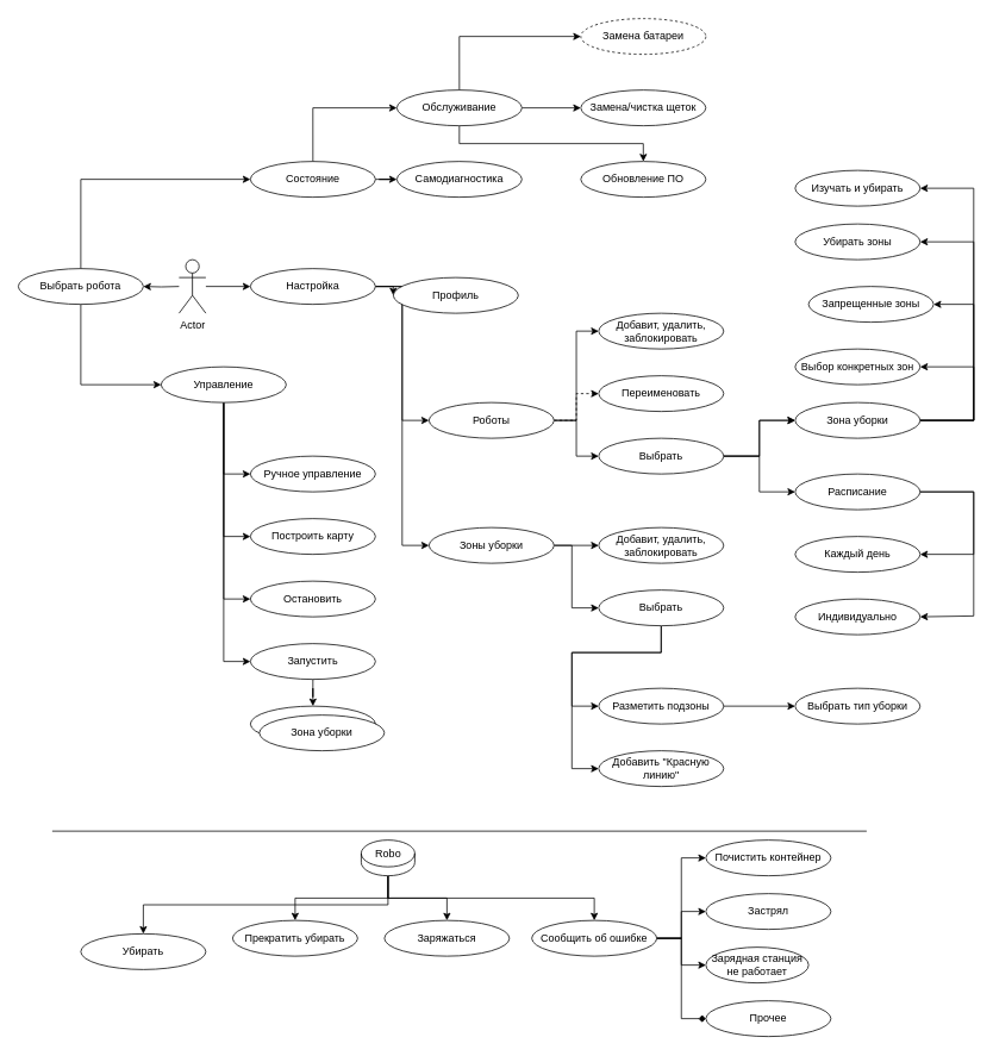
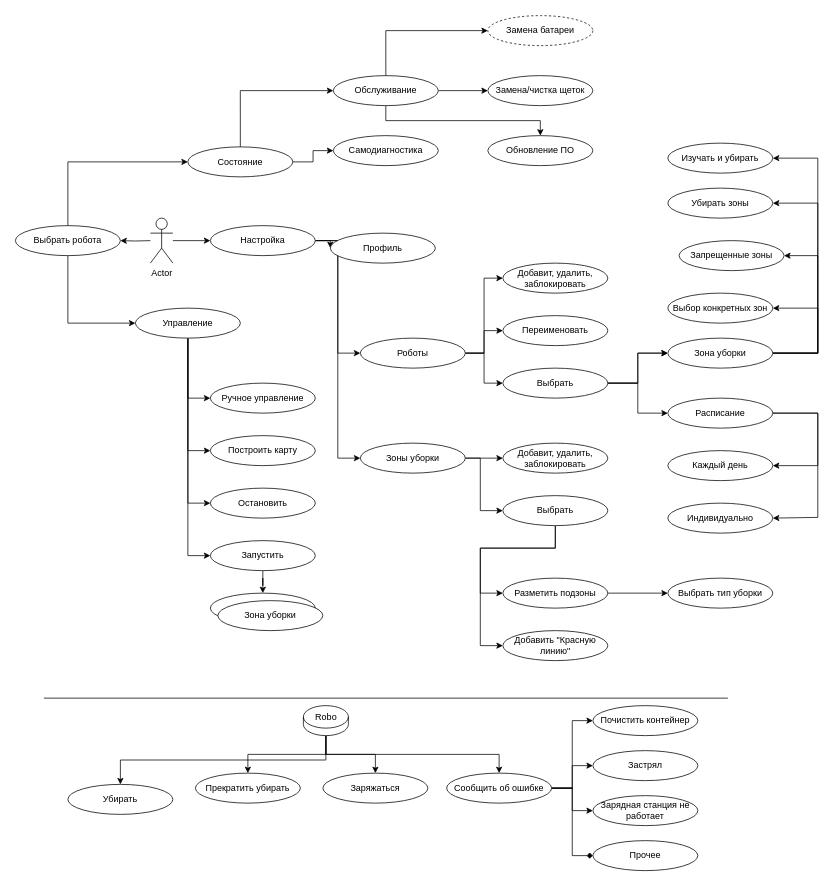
  <mxCell id="0" />
  <mxCell id="1" parent="0" />
  <mxCell id="2" style="edgeStyle=orthogonalEdgeStyle;rounded=0;orthogonalLoop=1;jettySize=auto;html=1;exitX=0.5;exitY=1;exitDx=0;exitDy=0;exitPerimeter=0;entryX=0.5;entryY=0;entryDx=0;entryDy=0;" edge="1" parent="1" source="6" target="76"><mxGeometry relative="1" as="geometry" /></mxCell>
  <mxCell id="3" style="edgeStyle=orthogonalEdgeStyle;rounded=0;orthogonalLoop=1;jettySize=auto;html=1;exitX=0.5;exitY=1;exitDx=0;exitDy=0;exitPerimeter=0;entryX=0.5;entryY=0;entryDx=0;entryDy=0;" edge="1" parent="1" source="6" target="78"><mxGeometry relative="1" as="geometry" /></mxCell>
  <mxCell id="4" style="edgeStyle=orthogonalEdgeStyle;rounded=0;orthogonalLoop=1;jettySize=auto;html=1;exitX=0.5;exitY=1;exitDx=0;exitDy=0;exitPerimeter=0;entryX=0.5;entryY=0;entryDx=0;entryDy=0;" edge="1" parent="1" source="6" target="77"><mxGeometry relative="1" as="geometry" /></mxCell>
  <mxCell id="5" style="edgeStyle=orthogonalEdgeStyle;rounded=0;orthogonalLoop=1;jettySize=auto;html=1;exitX=0.5;exitY=1;exitDx=0;exitDy=0;exitPerimeter=0;entryX=0.5;entryY=0;entryDx=0;entryDy=0;" edge="1" parent="1" source="6" target="83"><mxGeometry relative="1" as="geometry" /></mxCell>
  <mxCell id="6" value="" style="shape=cylinder3;whiteSpace=wrap;html=1;boundedLbl=1;backgroundOutline=1;size=15;" vertex="1" parent="1"><mxGeometry x="404" y="940" width="60" height="40" as="geometry" /></mxCell>
  <mxCell id="7" style="edgeStyle=orthogonalEdgeStyle;rounded=0;orthogonalLoop=1;jettySize=auto;html=1;entryX=0;entryY=0.5;entryDx=0;entryDy=0;" parent="1" source="9" target="18" edge="1"><mxGeometry relative="1" as="geometry" /></mxCell>
  <mxCell id="8" style="edgeStyle=orthogonalEdgeStyle;rounded=0;orthogonalLoop=1;jettySize=auto;html=1;entryX=1;entryY=0.5;entryDx=0;entryDy=0;" edge="1" parent="1" target="90"><mxGeometry relative="1" as="geometry"><mxPoint x="200" y="320" as="sourcePoint" /></mxGeometry></mxCell>
  <mxCell id="9" value="Actor" style="shape=umlActor;verticalLabelPosition=bottom;verticalAlign=top;html=1;" parent="1" vertex="1"><mxGeometry x="200" y="290" width="30" height="60" as="geometry" /></mxCell>
  <mxCell id="10" style="edgeStyle=orthogonalEdgeStyle;rounded=0;orthogonalLoop=1;jettySize=auto;html=1;exitX=0.5;exitY=1;exitDx=0;exitDy=0;entryX=0;entryY=0.5;entryDx=0;entryDy=0;" parent="1" source="14" target="34" edge="1"><mxGeometry relative="1" as="geometry"><Array as="points"><mxPoint x="250" y="600" /></Array></mxGeometry></mxCell>
  <mxCell id="11" style="edgeStyle=orthogonalEdgeStyle;rounded=0;orthogonalLoop=1;jettySize=auto;html=1;entryX=0;entryY=0.5;entryDx=0;entryDy=0;exitX=0.5;exitY=1;exitDx=0;exitDy=0;" parent="1" source="14" target="33" edge="1"><mxGeometry relative="1" as="geometry"><Array as="points"><mxPoint x="250" y="530" /></Array></mxGeometry></mxCell>
  <mxCell id="12" style="edgeStyle=orthogonalEdgeStyle;rounded=0;orthogonalLoop=1;jettySize=auto;html=1;entryX=0;entryY=0.5;entryDx=0;entryDy=0;exitX=0.5;exitY=1;exitDx=0;exitDy=0;" parent="1" source="14" target="61" edge="1"><mxGeometry relative="1" as="geometry"><Array as="points"><mxPoint x="250" y="740" /></Array></mxGeometry></mxCell>
  <mxCell id="13" style="edgeStyle=orthogonalEdgeStyle;rounded=0;orthogonalLoop=1;jettySize=auto;html=1;exitX=0.5;exitY=1;exitDx=0;exitDy=0;entryX=0;entryY=0.5;entryDx=0;entryDy=0;" edge="1" parent="1" source="14" target="35"><mxGeometry relative="1" as="geometry" /></mxCell>
  <mxCell id="14" value="Управление" style="ellipse;whiteSpace=wrap;html=1;" parent="1" vertex="1"><mxGeometry x="180" y="410" width="140" height="40" as="geometry" /></mxCell>
  <mxCell id="15" style="edgeStyle=orthogonalEdgeStyle;rounded=0;orthogonalLoop=1;jettySize=auto;html=1;exitX=1;exitY=0.5;exitDx=0;exitDy=0;entryX=0;entryY=0.5;entryDx=0;entryDy=0;" parent="1" source="18" target="40" edge="1"><mxGeometry relative="1" as="geometry" /></mxCell>
  <mxCell id="16" style="edgeStyle=orthogonalEdgeStyle;rounded=0;orthogonalLoop=1;jettySize=auto;html=1;exitX=1;exitY=0.5;exitDx=0;exitDy=0;entryX=0;entryY=0.5;entryDx=0;entryDy=0;" parent="1" source="18" target="25" edge="1"><mxGeometry relative="1" as="geometry" /></mxCell>
  <mxCell id="17" style="edgeStyle=orthogonalEdgeStyle;rounded=0;orthogonalLoop=1;jettySize=auto;html=1;entryX=0;entryY=0.5;entryDx=0;entryDy=0;" parent="1" source="18" target="36" edge="1"><mxGeometry relative="1" as="geometry" /></mxCell>
  <mxCell id="18" value="Настройка" style="ellipse;whiteSpace=wrap;html=1;" parent="1" vertex="1"><mxGeometry x="279.94" y="300" width="140" height="40" as="geometry" /></mxCell>
  <mxCell id="19" style="edgeStyle=orthogonalEdgeStyle;rounded=0;orthogonalLoop=1;jettySize=auto;html=1;entryX=0;entryY=0.5;entryDx=0;entryDy=0;" parent="1" source="22" target="30" edge="1"><mxGeometry relative="1" as="geometry" /></mxCell>
  <mxCell id="20" style="edgeStyle=orthogonalEdgeStyle;rounded=0;orthogonalLoop=1;jettySize=auto;html=1;exitX=0.5;exitY=0;exitDx=0;exitDy=0;entryX=0;entryY=0.5;entryDx=0;entryDy=0;" parent="1" source="22" target="29" edge="1"><mxGeometry relative="1" as="geometry" /></mxCell>
  <mxCell id="21" style="edgeStyle=orthogonalEdgeStyle;rounded=0;orthogonalLoop=1;jettySize=auto;html=1;exitX=0.5;exitY=1;exitDx=0;exitDy=0;entryX=0.5;entryY=0;entryDx=0;entryDy=0;" parent="1" source="22" target="31" edge="1"><mxGeometry relative="1" as="geometry" /></mxCell>
  <mxCell id="22" value="Обслуживание" style="ellipse;whiteSpace=wrap;html=1;" parent="1" vertex="1"><mxGeometry x="443.94" y="100" width="140" height="40" as="geometry" /></mxCell>
  <mxCell id="23" style="edgeStyle=orthogonalEdgeStyle;rounded=0;orthogonalLoop=1;jettySize=auto;html=1;exitX=1;exitY=0.5;exitDx=0;exitDy=0;entryX=0;entryY=0.5;entryDx=0;entryDy=0;" parent="1" source="25" target="63" edge="1"><mxGeometry relative="1" as="geometry" /></mxCell>
  <mxCell id="24" style="edgeStyle=orthogonalEdgeStyle;rounded=0;orthogonalLoop=1;jettySize=auto;html=1;exitX=1;exitY=0.5;exitDx=0;exitDy=0;entryX=0;entryY=0.5;entryDx=0;entryDy=0;" parent="1" source="25" target="66" edge="1"><mxGeometry relative="1" as="geometry"><Array as="points"><mxPoint x="639.94" y="610" /><mxPoint x="639.94" y="680" /></Array></mxGeometry></mxCell>
  <mxCell id="25" value="Зоны уборки" style="ellipse;whiteSpace=wrap;html=1;" parent="1" vertex="1"><mxGeometry x="479.94" y="590" width="140" height="40" as="geometry" /></mxCell>
  <mxCell id="26" value="" style="edgeStyle=orthogonalEdgeStyle;rounded=0;orthogonalLoop=1;jettySize=auto;html=1;exitX=0.5;exitY=0;exitDx=0;exitDy=0;entryX=0;entryY=0.5;entryDx=0;entryDy=0;" parent="1" source="28" target="22" edge="1"><mxGeometry relative="1" as="geometry" /></mxCell>
  <mxCell id="27" value="" style="edgeStyle=orthogonalEdgeStyle;rounded=0;orthogonalLoop=1;jettySize=auto;html=1;" parent="1" source="28" target="32" edge="1"><mxGeometry relative="1" as="geometry" /></mxCell>
- <mxCell id="28" value="Состояние" style="ellipse;whiteSpace=wrap;html=1;" parent="1" vertex="1"><mxGeometry x="279.94" y="180" width="140" height="40" as="geometry" /></mxCell>
+ <mxCell id="28" value="Состояние" style="ellipse;whiteSpace=wrap;html=1;" parent="1" vertex="1"><mxGeometry x="249.94" y="195" width="140" height="40" as="geometry" /></mxCell>
  <mxCell id="29" value="Замена батареи" style="ellipse;whiteSpace=wrap;html=1;dashed=1;" parent="1" vertex="1"><mxGeometry x="649.94" y="20" width="140" height="40" as="geometry" /></mxCell>
  <mxCell id="30" value="Замена/чистка щеток" style="ellipse;whiteSpace=wrap;html=1;" parent="1" vertex="1"><mxGeometry x="649.94" y="100" width="140" height="40" as="geometry" /></mxCell>
  <mxCell id="31" value="Обновление ПО" style="ellipse;whiteSpace=wrap;html=1;" parent="1" vertex="1"><mxGeometry x="649.94" y="180" width="140" height="40" as="geometry" /></mxCell>
  <mxCell id="32" value="Самодиагностика" style="ellipse;whiteSpace=wrap;html=1;" parent="1" vertex="1"><mxGeometry x="443.94" y="180" width="140" height="40" as="geometry" /></mxCell>
  <mxCell id="33" value="Ручное управление" style="ellipse;whiteSpace=wrap;html=1;" parent="1" vertex="1"><mxGeometry x="279.94" y="510" width="140" height="40" as="geometry" /></mxCell>
  <mxCell id="34" value="Построить карту" style="ellipse;whiteSpace=wrap;html=1;" parent="1" vertex="1"><mxGeometry x="279.94" y="580" width="140" height="40" as="geometry" /></mxCell>
  <mxCell id="35" value="Остановить" style="ellipse;whiteSpace=wrap;html=1;" parent="1" vertex="1"><mxGeometry x="279.94" y="650" width="140" height="40" as="geometry" /></mxCell>
  <mxCell id="36" value="Профиль" style="ellipse;whiteSpace=wrap;html=1;" parent="1" vertex="1"><mxGeometry x="439.94" y="310" width="140" height="40" as="geometry" /></mxCell>
  <mxCell id="37" style="edgeStyle=orthogonalEdgeStyle;rounded=0;orthogonalLoop=1;jettySize=auto;html=1;exitX=1;exitY=0.5;exitDx=0;exitDy=0;entryX=0;entryY=0.5;entryDx=0;entryDy=0;" parent="1" source="40" target="42" edge="1"><mxGeometry relative="1" as="geometry" /></mxCell>
  <mxCell id="38" style="edgeStyle=orthogonalEdgeStyle;rounded=0;orthogonalLoop=1;jettySize=auto;html=1;exitX=1;exitY=0.5;exitDx=0;exitDy=0;entryX=0;entryY=0.5;entryDx=0;entryDy=0;" parent="1" source="40" target="46" edge="1"><mxGeometry relative="1" as="geometry" /></mxCell>
- <mxCell id="39" style="edgeStyle=orthogonalEdgeStyle;rounded=0;orthogonalLoop=1;jettySize=auto;html=1;exitX=1;exitY=0.5;exitDx=0;exitDy=0;entryX=0;entryY=0.5;entryDx=0;entryDy=0;dashed=1;" edge="1" parent="1" source="40" target="72"><mxGeometry relative="1" as="geometry" /></mxCell>
+ <mxCell id="39" style="edgeStyle=orthogonalEdgeStyle;rounded=0;orthogonalLoop=1;jettySize=auto;html=1;exitX=1;exitY=0.5;exitDx=0;exitDy=0;entryX=0;entryY=0.5;entryDx=0;entryDy=0;" edge="1" parent="1" source="40" target="72"><mxGeometry relative="1" as="geometry" /></mxCell>
  <mxCell id="40" value="Роботы" style="ellipse;whiteSpace=wrap;html=1;" parent="1" vertex="1"><mxGeometry x="479.94" y="450" width="140" height="40" as="geometry" /></mxCell>
  <mxCell id="41" style="edgeStyle=orthogonalEdgeStyle;rounded=0;orthogonalLoop=1;jettySize=auto;html=1;exitX=0;exitY=0.5;exitDx=0;exitDy=0;entryX=0;entryY=0.5;entryDx=0;entryDy=0;" parent="1" source="34" target="34" edge="1"><mxGeometry relative="1" as="geometry" /></mxCell>
  <mxCell id="42" value="Добавит, удалить, заблокировать" style="ellipse;whiteSpace=wrap;html=1;" parent="1" vertex="1"><mxGeometry x="669.94" y="350" width="140" height="40" as="geometry" /></mxCell>
  <mxCell id="43" value="" style="edgeStyle=orthogonalEdgeStyle;rounded=0;orthogonalLoop=1;jettySize=auto;html=1;" parent="1" source="46" target="51" edge="1"><mxGeometry relative="1" as="geometry" /></mxCell>
  <mxCell id="44" value="" style="edgeStyle=orthogonalEdgeStyle;rounded=0;orthogonalLoop=1;jettySize=auto;html=1;" parent="1" source="46" target="51" edge="1"><mxGeometry relative="1" as="geometry" /></mxCell>
  <mxCell id="45" style="edgeStyle=orthogonalEdgeStyle;rounded=0;orthogonalLoop=1;jettySize=auto;html=1;entryX=0;entryY=0.5;entryDx=0;entryDy=0;" parent="1" source="46" target="54" edge="1"><mxGeometry relative="1" as="geometry" /></mxCell>
  <mxCell id="46" value="Выбрать" style="ellipse;whiteSpace=wrap;html=1;" parent="1" vertex="1"><mxGeometry x="669.94" y="490" width="140" height="40" as="geometry" /></mxCell>
  <mxCell id="47" value="" style="edgeStyle=orthogonalEdgeStyle;rounded=0;orthogonalLoop=1;jettySize=auto;html=1;exitX=1;exitY=0.5;exitDx=0;exitDy=0;entryX=1;entryY=0.5;entryDx=0;entryDy=0;" parent="1" source="51" target="55" edge="1"><mxGeometry relative="1" as="geometry"><Array as="points"><mxPoint x="1089.94" y="470" /><mxPoint x="1089.94" y="270" /></Array></mxGeometry></mxCell>
  <mxCell id="48" style="edgeStyle=orthogonalEdgeStyle;rounded=0;orthogonalLoop=1;jettySize=auto;html=1;entryX=1;entryY=0.5;entryDx=0;entryDy=0;" parent="1" source="51" target="56" edge="1"><mxGeometry relative="1" as="geometry"><Array as="points"><mxPoint x="1089.94" y="470" /><mxPoint x="1089.94" y="340" /></Array></mxGeometry></mxCell>
  <mxCell id="49" style="edgeStyle=orthogonalEdgeStyle;rounded=0;orthogonalLoop=1;jettySize=auto;html=1;entryX=1;entryY=0.5;entryDx=0;entryDy=0;exitX=1;exitY=0.5;exitDx=0;exitDy=0;" parent="1" source="51" target="57" edge="1"><mxGeometry relative="1" as="geometry"><mxPoint x="1069.94" y="460" as="sourcePoint" /><Array as="points"><mxPoint x="1089.94" y="470" /><mxPoint x="1089.94" y="410" /></Array></mxGeometry></mxCell>
  <mxCell id="50" style="edgeStyle=orthogonalEdgeStyle;rounded=0;orthogonalLoop=1;jettySize=auto;html=1;exitX=1;exitY=0.5;exitDx=0;exitDy=0;entryX=1;entryY=0.5;entryDx=0;entryDy=0;" parent="1" source="51" target="71" edge="1"><mxGeometry relative="1" as="geometry"><Array as="points"><mxPoint x="1089.94" y="470" /><mxPoint x="1089.94" y="210" /></Array></mxGeometry></mxCell>
  <mxCell id="51" value="Зона уборки" style="ellipse;whiteSpace=wrap;html=1;" parent="1" vertex="1"><mxGeometry x="889.94" y="450" width="140" height="40" as="geometry" /></mxCell>
  <mxCell id="52" style="edgeStyle=orthogonalEdgeStyle;rounded=0;orthogonalLoop=1;jettySize=auto;html=1;entryX=1;entryY=0.5;entryDx=0;entryDy=0;" parent="1" source="54" target="58" edge="1"><mxGeometry relative="1" as="geometry"><Array as="points"><mxPoint x="1089.94" y="550" /><mxPoint x="1089.94" y="620" /></Array></mxGeometry></mxCell>
  <mxCell id="53" style="edgeStyle=orthogonalEdgeStyle;rounded=0;orthogonalLoop=1;jettySize=auto;html=1;entryX=1;entryY=0.5;entryDx=0;entryDy=0;" parent="1" source="54" target="59" edge="1"><mxGeometry relative="1" as="geometry"><Array as="points"><mxPoint x="1089.94" y="550" /><mxPoint x="1089.94" y="689" /><mxPoint x="1029.94" y="689" /></Array></mxGeometry></mxCell>
  <mxCell id="54" value="Расписание" style="ellipse;whiteSpace=wrap;html=1;" parent="1" vertex="1"><mxGeometry x="889.94" y="530" width="140" height="40" as="geometry" /></mxCell>
  <mxCell id="55" value="Убирать зоны" style="ellipse;whiteSpace=wrap;html=1;" parent="1" vertex="1"><mxGeometry x="889.94" y="250" width="140" height="40" as="geometry" /></mxCell>
  <mxCell id="56" value="Запрещенные зоны" style="ellipse;whiteSpace=wrap;html=1;" parent="1" vertex="1"><mxGeometry x="904.94" y="320" width="140" height="40" as="geometry" /></mxCell>
  <mxCell id="57" value="Выбор конкретных зон" style="ellipse;whiteSpace=wrap;html=1;" parent="1" vertex="1"><mxGeometry x="889.94" y="390" width="140" height="40" as="geometry" /></mxCell>
  <mxCell id="58" value="Каждый день" style="ellipse;whiteSpace=wrap;html=1;" parent="1" vertex="1"><mxGeometry x="889.94" y="600" width="140" height="40" as="geometry" /></mxCell>
  <mxCell id="59" value="Индивидуально" style="ellipse;whiteSpace=wrap;html=1;" parent="1" vertex="1"><mxGeometry x="889.94" y="670" width="140" height="40" as="geometry" /></mxCell>
  <mxCell id="60" value="" style="edgeStyle=orthogonalEdgeStyle;rounded=0;orthogonalLoop=1;jettySize=auto;html=1;" parent="1" source="61" target="62" edge="1"><mxGeometry relative="1" as="geometry" /></mxCell>
  <mxCell id="61" value="Запустить" style="ellipse;whiteSpace=wrap;html=1;" parent="1" vertex="1"><mxGeometry x="279.94" y="720" width="140" height="40" as="geometry" /></mxCell>
  <mxCell id="62" value="Зона уборки" style="ellipse;whiteSpace=wrap;html=1;" parent="1" vertex="1"><mxGeometry x="279.94" y="790" width="140" height="40" as="geometry" /></mxCell>
  <mxCell id="63" value="Добавит, удалить, заблокировать" style="ellipse;whiteSpace=wrap;html=1;" parent="1" vertex="1"><mxGeometry x="669.94" y="590" width="140" height="40" as="geometry" /></mxCell>
  <mxCell id="64" style="edgeStyle=orthogonalEdgeStyle;rounded=0;orthogonalLoop=1;jettySize=auto;html=1;exitX=0.5;exitY=1;exitDx=0;exitDy=0;entryX=0;entryY=0.5;entryDx=0;entryDy=0;" parent="1" source="66" target="68" edge="1"><mxGeometry relative="1" as="geometry"><Array as="points"><mxPoint x="739.94" y="730" /><mxPoint x="639.94" y="730" /><mxPoint x="639.94" y="790" /></Array></mxGeometry></mxCell>
  <mxCell id="65" style="edgeStyle=orthogonalEdgeStyle;rounded=0;orthogonalLoop=1;jettySize=auto;html=1;exitX=0.5;exitY=1;exitDx=0;exitDy=0;entryX=0;entryY=0.5;entryDx=0;entryDy=0;" parent="1" source="66" target="70" edge="1"><mxGeometry relative="1" as="geometry"><Array as="points"><mxPoint x="739.94" y="730" /><mxPoint x="639.94" y="730" /><mxPoint x="639.94" y="860" /></Array></mxGeometry></mxCell>
  <mxCell id="66" value="Выбрать" style="ellipse;whiteSpace=wrap;html=1;" parent="1" vertex="1"><mxGeometry x="669.94" y="660" width="140" height="40" as="geometry" /></mxCell>
  <mxCell id="67" value="" style="edgeStyle=orthogonalEdgeStyle;rounded=0;orthogonalLoop=1;jettySize=auto;html=1;" parent="1" source="68" target="69" edge="1"><mxGeometry relative="1" as="geometry" /></mxCell>
  <mxCell id="68" value="Разметить подзоны" style="ellipse;whiteSpace=wrap;html=1;" parent="1" vertex="1"><mxGeometry x="669.94" y="770" width="140" height="40" as="geometry" /></mxCell>
  <mxCell id="69" value="Выбрать тип уборки" style="ellipse;whiteSpace=wrap;html=1;" parent="1" vertex="1"><mxGeometry x="889.94" y="770" width="140" height="40" as="geometry" /></mxCell>
  <mxCell id="70" value="Добавить &quot;Красную линию&quot;" style="ellipse;whiteSpace=wrap;html=1;" parent="1" vertex="1"><mxGeometry x="669.94" y="840" width="140" height="40" as="geometry" /></mxCell>
  <mxCell id="71" value="Изучать и убирать" style="ellipse;whiteSpace=wrap;html=1;" parent="1" vertex="1"><mxGeometry x="889.94" y="190" width="140" height="40" as="geometry" /></mxCell>
  <mxCell id="72" value="Переименовать" style="ellipse;whiteSpace=wrap;html=1;" vertex="1" parent="1"><mxGeometry x="669.94" y="420" width="140" height="40" as="geometry" /></mxCell>
  <mxCell id="73" value="Robo" style="text;html=1;align=center;verticalAlign=middle;resizable=0;points=[];autosize=1;strokeColor=none;fillColor=none;" vertex="1" parent="1"><mxGeometry x="409" y="940" width="50" height="30" as="geometry" /></mxCell>
  <mxCell id="74" value="" style="endArrow=none;html=1;rounded=0;" edge="1" parent="1"><mxGeometry width="50" height="50" relative="1" as="geometry"><mxPoint x="58" y="930" as="sourcePoint" /><mxPoint x="970" y="930" as="targetPoint" /></mxGeometry></mxCell>
  <mxCell id="75" value="Зона уборки" style="ellipse;whiteSpace=wrap;html=1;" vertex="1" parent="1"><mxGeometry x="289.94" y="800" width="140" height="40" as="geometry" /></mxCell>
  <mxCell id="76" value="Убирать" style="ellipse;whiteSpace=wrap;html=1;" vertex="1" parent="1"><mxGeometry x="90" y="1045" width="140" height="40" as="geometry" /></mxCell>
  <mxCell id="77" value="Заряжаться" style="ellipse;whiteSpace=wrap;html=1;" vertex="1" parent="1"><mxGeometry x="430" y="1030" width="140" height="40" as="geometry" /></mxCell>
  <mxCell id="78" value="Прекратить убирать" style="ellipse;whiteSpace=wrap;html=1;" vertex="1" parent="1"><mxGeometry x="260" y="1030" width="140" height="40" as="geometry" /></mxCell>
  <mxCell id="79" style="edgeStyle=orthogonalEdgeStyle;rounded=0;orthogonalLoop=1;jettySize=auto;html=1;exitX=1;exitY=0.5;exitDx=0;exitDy=0;entryX=0;entryY=0.5;entryDx=0;entryDy=0;" edge="1" parent="1" source="83" target="84"><mxGeometry relative="1" as="geometry" /></mxCell>
  <mxCell id="80" style="edgeStyle=orthogonalEdgeStyle;rounded=0;orthogonalLoop=1;jettySize=auto;html=1;exitX=1;exitY=0.5;exitDx=0;exitDy=0;entryX=0;entryY=0.5;entryDx=0;entryDy=0;" edge="1" parent="1" source="83" target="85"><mxGeometry relative="1" as="geometry" /></mxCell>
  <mxCell id="81" style="edgeStyle=orthogonalEdgeStyle;rounded=0;orthogonalLoop=1;jettySize=auto;html=1;exitX=1;exitY=0.5;exitDx=0;exitDy=0;entryX=0;entryY=0.5;entryDx=0;entryDy=0;" edge="1" parent="1" source="83" target="86"><mxGeometry relative="1" as="geometry" /></mxCell>
  <mxCell id="82" style="edgeStyle=orthogonalEdgeStyle;rounded=0;orthogonalLoop=1;jettySize=auto;html=1;exitX=1;exitY=0.5;exitDx=0;exitDy=0;entryX=0;entryY=0.5;entryDx=0;entryDy=0;endArrow=diamond;" edge="1" parent="1" source="83" target="87"><mxGeometry relative="1" as="geometry" /></mxCell>
  <mxCell id="83" value="Сообщить об ошибке" style="ellipse;whiteSpace=wrap;html=1;" vertex="1" parent="1"><mxGeometry x="595" y="1030" width="140" height="40" as="geometry" /></mxCell>
  <mxCell id="84" value="Почистить контейнер" style="ellipse;whiteSpace=wrap;html=1;" vertex="1" parent="1"><mxGeometry x="790" y="940" width="140" height="40" as="geometry" /></mxCell>
  <mxCell id="85" value="Застрял" style="ellipse;whiteSpace=wrap;html=1;" vertex="1" parent="1"><mxGeometry x="790" y="1000" width="140" height="40" as="geometry" /></mxCell>
- <mxCell id="86" value="Зарядная станция не работает" style="ellipse;whiteSpace=wrap;html=1;" vertex="1" parent="1"><mxGeometry x="790" y="1060" width="115" height="40" as="geometry" /></mxCell>
+ <mxCell id="86" value="Зарядная станция не работает" style="ellipse;whiteSpace=wrap;html=1;" vertex="1" parent="1"><mxGeometry x="790" y="1060" width="140" height="40" as="geometry" /></mxCell>
  <mxCell id="87" value="Прочее" style="ellipse;whiteSpace=wrap;html=1;" vertex="1" parent="1"><mxGeometry x="790" y="1120" width="140" height="40" as="geometry" /></mxCell>
  <mxCell id="88" style="edgeStyle=orthogonalEdgeStyle;rounded=0;orthogonalLoop=1;jettySize=auto;html=1;exitX=0.5;exitY=0;exitDx=0;exitDy=0;entryX=0;entryY=0.5;entryDx=0;entryDy=0;" edge="1" parent="1" source="90" target="28"><mxGeometry relative="1" as="geometry" /></mxCell>
  <mxCell id="89" style="edgeStyle=orthogonalEdgeStyle;rounded=0;orthogonalLoop=1;jettySize=auto;html=1;exitX=0.5;exitY=1;exitDx=0;exitDy=0;entryX=0;entryY=0.5;entryDx=0;entryDy=0;" edge="1" parent="1" source="90" target="14"><mxGeometry relative="1" as="geometry" /></mxCell>
  <mxCell id="90" value="Выбрать робота" style="ellipse;whiteSpace=wrap;html=1;" vertex="1" parent="1"><mxGeometry x="20" y="300" width="140" height="40" as="geometry" /></mxCell>
